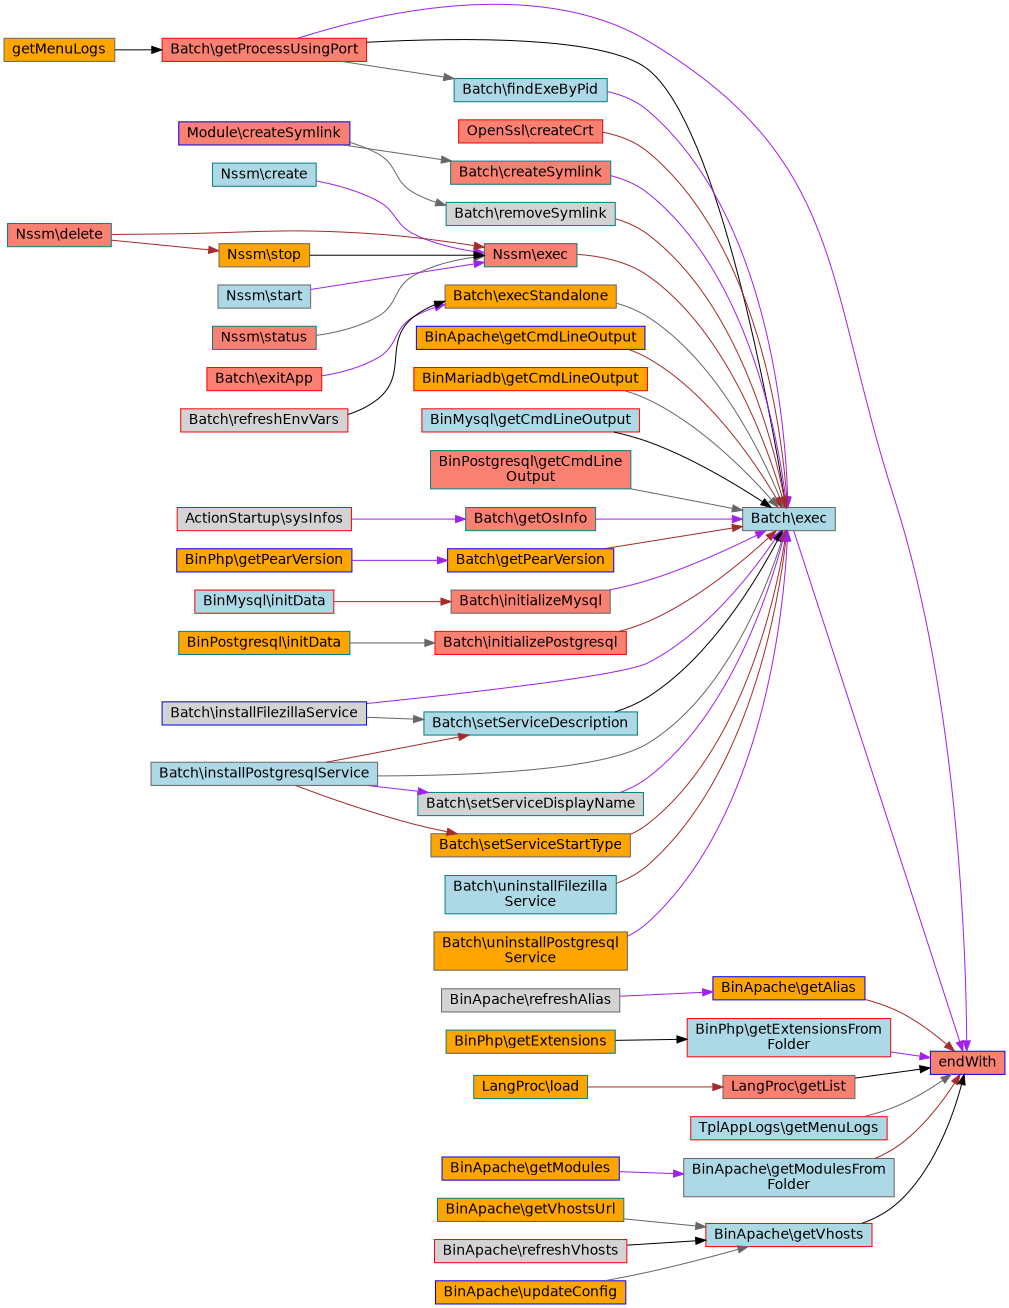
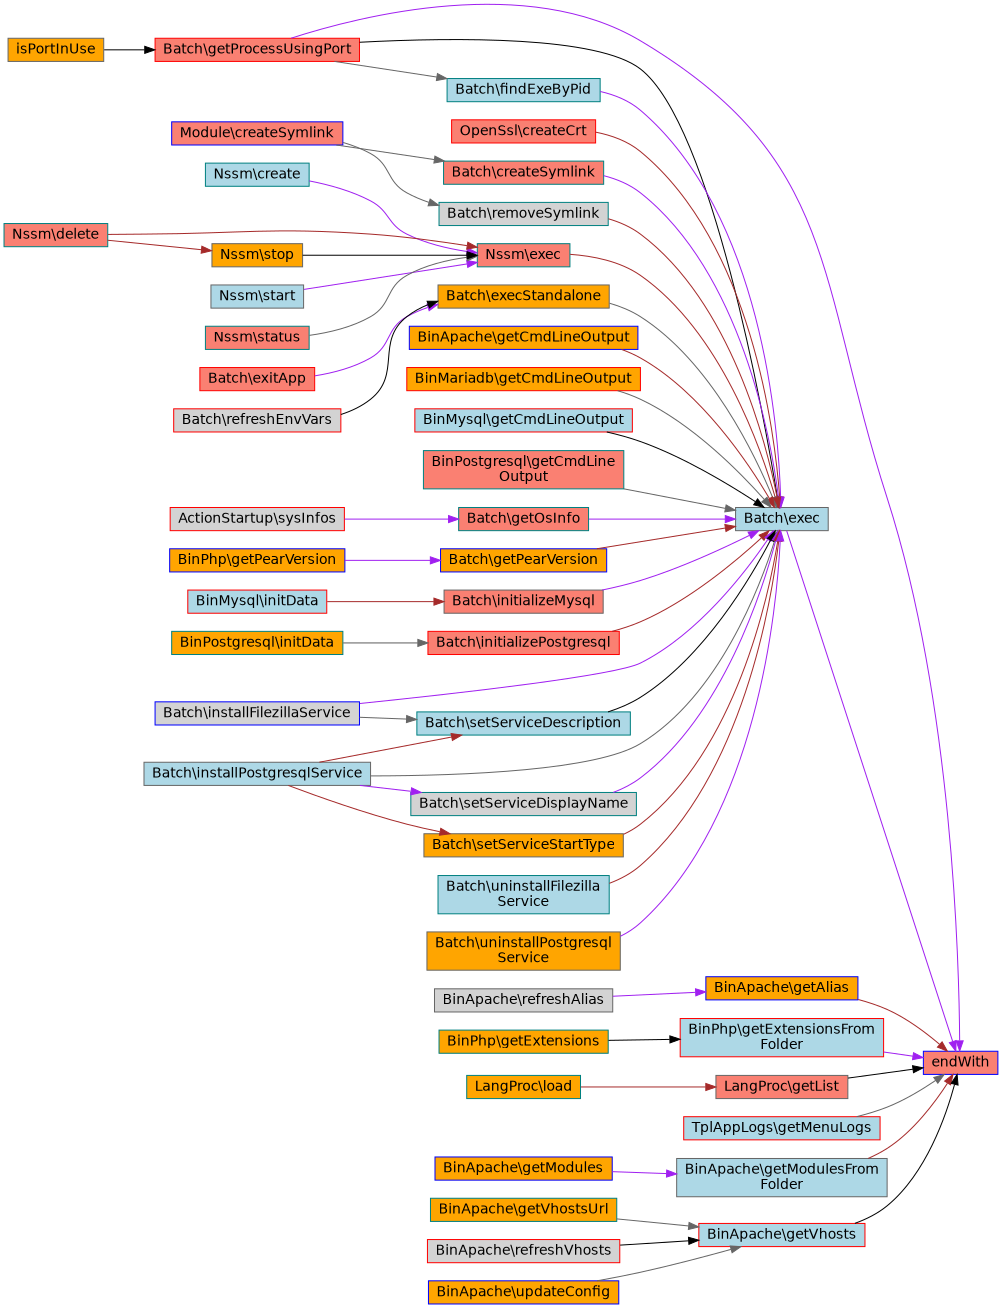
  digraph {
    rankdir=RL
    node [color=teal fillcolor=orange fontname=Helvetica fontsize=14 shape=box style=filled]
    edge [color=purple dir=back fontname=Helvetica fontsize=14 labelfontname=Helvetica labelfontsize=14 style=solid]
    n1 [color=blue fillcolor=salmon fontcolor=black height=0.2 label=endWith width=0.4]
    n2 [color=gray40 fillcolor=lightblue height=0.2 label="Batch\\exec" width=0.4]
    n3 [color=red fillcolor=salmon height=0.2 label="Batch\\getProcessUsingPort" width=0.4]
    n4 [color=blue height=0.2 label="BinApache\\getAlias" width=0.4]
    n5 [color=red fillcolor=lightblue height=0.2 label="BinPhp\\getExtensionsFrom\lFolder" width=0.4]
    n6 [color=gray40 fillcolor=salmon height=0.2 label="LangProc\\getList" width=0.4]
    n7 [color=red fillcolor=lightblue height=0.2 label="TplAppLogs\\getMenuLogs" width=0.4]
    n8 [color=gray40 fillcolor=lightblue height=0.2 label="BinApache\\getModulesFrom\lFolder" width=0.4]
    n9 [color=red fillcolor=lightblue height=0.2 label="BinApache\\getVhosts" width=0.4]
    n10 [color=red fillcolor=salmon height=0.2 label="OpenSsl\\createCrt" width=0.4]
    n11 [fillcolor=salmon height=0.2 label="Batch\\createSymlink" width=0.4]
    n12 [fillcolor=salmon height=0.2 label="Nssm\\exec" width=0.4]
    n13 [color=gray40 height=0.2 label="Batch\\execStandalone" width=0.4]
    n14 [fillcolor=lightblue height=0.2 label="Batch\\findExeByPid" width=0.4]
    n15 [color=blue height=0.2 label="BinApache\\getCmdLineOutput" width=0.4]
    n16 [color=red height=0.2 label="BinMariadb\\getCmdLineOutput" width=0.4]
    n17 [color=red fillcolor=lightblue height=0.2 label="BinMysql\\getCmdLineOutput" width=0.4]
    n18 [fillcolor=salmon height=0.2 label="BinPostgresql\\getCmdLine\lOutput" width=0.4]
    n19 [fillcolor=salmon height=0.2 label="Batch\\getOsInfo" width=0.4]
    n20 [color=blue height=0.2 label="Batch\\getPearVersion" width=0.4]
    n21 [color=gray40 fillcolor=salmon height=0.2 label="Batch\\initializeMysql" width=0.4]
    n22 [color=red fillcolor=salmon height=0.2 label="Batch\\initializePostgresql" width=0.4]
    n23 [color=blue fillcolor=lightgrey height=0.2 label="Batch\\installFilezillaService" width=0.4]
    n24 [color=gray40 fillcolor=lightblue height=0.2 label="Batch\\installPostgresqlService" width=0.4]
    n25 [fillcolor=lightgrey height=0.2 label="Batch\\removeSymlink" width=0.4]
    n26 [fillcolor=lightblue height=0.2 label="Batch\\setServiceDescription" width=0.4]
    n27 [fillcolor=lightgrey height=0.2 label="Batch\\setServiceDisplayName" width=0.4]
    n28 [color=gray40 height=0.2 label="Batch\\setServiceStartType" width=0.4]
    n29 [fillcolor=lightblue height=0.2 label="Batch\\uninstallFilezilla\lService" width=0.4]
    n30 [color=gray40 height=0.2 label="Batch\\uninstallPostgresql\lService" width=0.4]
    n31 [color=blue fillcolor=salmon height=0.2 label="Module\\createSymlink" width=0.4]
    n32 [fillcolor=lightblue height=0.2 label="Nssm\\create" width=0.4]
    n33 [fillcolor=salmon height=0.2 label="Nssm\\delete" width=0.4]
    n34 [color=gray40 fillcolor=lightblue height=0.2 label="Nssm\\start" width=0.4]
    n35 [fillcolor=salmon height=0.2 label="Nssm\\status" width=0.4]
    n36 [color=gray40 height=0.2 label="Nssm\\stop" width=0.4]
    n37 [color=red fillcolor=salmon height=0.2 label="Batch\\exitApp" width=0.4]
    n38 [color=red fillcolor=lightgrey height=0.2 label="Batch\\refreshEnvVars" width=0.4]
-   n39 [color=gray40 height=0.2 label=getMenuLogs width=0.4]
+   n39 [color=gray40 height=0.2 label=isPortInUse width=0.4]
    n40 [color=red fillcolor=lightgrey height=0.2 label="ActionStartup\\sysInfos" width=0.4]
    n41 [color=blue height=0.2 label="BinPhp\\getPearVersion" width=0.4]
    n42 [color=red fillcolor=lightblue height=0.2 label="BinMysql\\initData" width=0.4]
    n43 [height=0.2 label="BinPostgresql\\initData" width=0.4]
    n44 [color=gray40 fillcolor=lightgrey height=0.2 label="BinApache\\refreshAlias" width=0.4]
    n45 [height=0.2 label="BinPhp\\getExtensions" width=0.4]
    n46 [height=0.2 label="LangProc\\load" width=0.4]
    n47 [color=blue height=0.2 label="BinApache\\getModules" width=0.4]
    n48 [height=0.2 label="BinApache\\getVhostsUrl" width=0.4]
    n49 [color=red fillcolor=lightgrey height=0.2 label="BinApache\\refreshVhosts" width=0.4]
    n50 [color=blue height=0.2 label="BinApache\\updateConfig" width=0.4]
    n1 -> n2
    n1 -> n3
    n1 -> n4 [color=brown]
    n1 -> n5
    n1 -> n6 [color=black]
    n1 -> n7 [color=gray40]
    n1 -> n8 [color=brown]
    n1 -> n9 [color=black]
    n2 -> n3 [color=black]
    n2 -> n10 [color=brown]
    n2 -> n11
    n2 -> n12 [color=brown]
    n2 -> n13 [color=gray40]
    n2 -> n14
    n2 -> n15 [color=brown]
    n2 -> n16 [color=gray40]
    n2 -> n17 [color=black]
    n2 -> n18 [color=gray40]
    n2 -> n19
    n2 -> n20 [color=brown]
    n2 -> n21
    n2 -> n22 [color=brown]
    n2 -> n23
    n2 -> n24 [color=gray40]
    n2 -> n25 [color=brown]
    n2 -> n26 [color=black]
    n2 -> n27
    n2 -> n28 [color=brown]
    n2 -> n29 [color=brown]
    n2 -> n30
    n3 -> n39 [color=black]
    n4 -> n44
    n5 -> n45 [color=black]
    n6 -> n46 [color=brown]
    n8 -> n47
    n9 -> n48 [color=gray40]
    n9 -> n49 [color=black]
    n9 -> n50 [color=gray40]
    n11 -> n31 [color=gray40]
    n12 -> n32
    n12 -> n33 [color=brown]
    n12 -> n34
    n12 -> n35 [color=gray40]
    n12 -> n36 [color=black]
    n13 -> n37
    n13 -> n38 [color=black]
    n14 -> n3 [color=gray40]
    n19 -> n40
    n20 -> n41
    n21 -> n42 [color=brown]
    n22 -> n43 [color=gray40]
    n25 -> n31 [color=gray40]
    n26 -> n23 [color=gray40]
    n26 -> n24 [color=brown]
    n27 -> n24
    n28 -> n24 [color=brown]
    n36 -> n33 [color=brown]
  }
